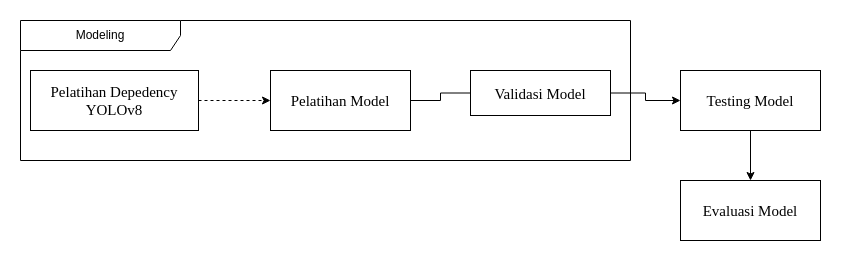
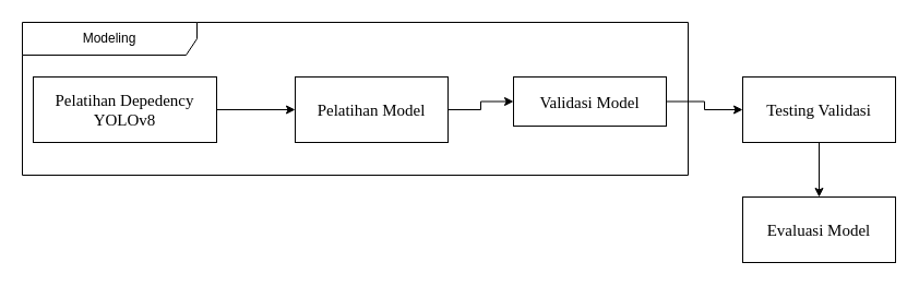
  <mxCell id="0" />
  <mxCell id="1" parent="0" />
  <mxCell id="2" value="Modeling" style="shape=umlFrame;whiteSpace=wrap;html=1;pointerEvents=0;recursiveResize=0;container=1;collapsible=0;width=160;" vertex="1" parent="1"><mxGeometry x="20" y="20" width="610" height="140" as="geometry" /></mxCell>
- <mxCell id="3" style="edgeStyle=orthogonalEdgeStyle;rounded=0;orthogonalLoop=1;jettySize=auto;html=1;entryX=0;entryY=0.5;entryDx=0;entryDy=0;dashed=1;" edge="1" parent="1" source="4" target="6"><mxGeometry relative="1" as="geometry" /></mxCell>
+ <mxCell id="3" style="edgeStyle=orthogonalEdgeStyle;rounded=0;orthogonalLoop=1;jettySize=auto;html=1;entryX=0;entryY=0.5;entryDx=0;entryDy=0;" edge="1" parent="1" source="4" target="6"><mxGeometry relative="1" as="geometry" /></mxCell>
  <mxCell id="4" value="&lt;font style=&quot;font-size: 15px;&quot; face=&quot;Times New Roman&quot;&gt;Pelatihan Depedency YOLOv8&lt;/font&gt;" style="rounded=0;whiteSpace=wrap;html=1;" vertex="1" parent="1"><mxGeometry x="30" y="70" width="168" height="60" as="geometry" /></mxCell>
- <mxCell id="5" style="edgeStyle=orthogonalEdgeStyle;rounded=0;orthogonalLoop=1;jettySize=auto;html=1;entryX=0;entryY=0.5;entryDx=0;entryDy=0;endArrow=none;" edge="1" parent="1" source="6" target="8"><mxGeometry relative="1" as="geometry" /></mxCell>
+ <mxCell id="5" style="edgeStyle=orthogonalEdgeStyle;rounded=0;orthogonalLoop=1;jettySize=auto;html=1;entryX=0;entryY=0.5;entryDx=0;entryDy=0;" edge="1" parent="1" source="6" target="8"><mxGeometry relative="1" as="geometry" /></mxCell>
  <mxCell id="6" value="&lt;font style=&quot;font-size: 15px;&quot; face=&quot;Times New Roman&quot;&gt;Pelatihan Model&lt;/font&gt;" style="rounded=0;whiteSpace=wrap;html=1;" vertex="1" parent="1"><mxGeometry x="270" y="70" width="140" height="60" as="geometry" /></mxCell>
  <mxCell id="7" style="edgeStyle=orthogonalEdgeStyle;rounded=0;orthogonalLoop=1;jettySize=auto;html=1;entryX=0;entryY=0.5;entryDx=0;entryDy=0;" edge="1" parent="1" source="8" target="10"><mxGeometry relative="1" as="geometry" /></mxCell>
  <mxCell id="8" value="&lt;font style=&quot;font-size: 15px;&quot; face=&quot;Times New Roman&quot;&gt;Validasi Model&lt;/font&gt;" style="rounded=0;whiteSpace=wrap;html=1;" vertex="1" parent="1"><mxGeometry x="470" y="70" width="140" height="45" as="geometry" /></mxCell>
  <mxCell id="9" style="edgeStyle=orthogonalEdgeStyle;rounded=0;orthogonalLoop=1;jettySize=auto;html=1;entryX=0.5;entryY=0;entryDx=0;entryDy=0;" edge="1" parent="1" source="10" target="11"><mxGeometry relative="1" as="geometry" /></mxCell>
- <mxCell id="10" value="&lt;font style=&quot;font-size: 15px;&quot; face=&quot;Times New Roman&quot;&gt;Testing Model&lt;/font&gt;" style="rounded=0;whiteSpace=wrap;html=1;" vertex="1" parent="1"><mxGeometry x="680" y="70" width="140" height="60" as="geometry" /></mxCell>
+ <mxCell id="10" value="&lt;font style=&quot;font-size: 15px;&quot; face=&quot;Times New Roman&quot;&gt;Testing Validasi&lt;/font&gt;" style="rounded=0;whiteSpace=wrap;html=1;" vertex="1" parent="1"><mxGeometry x="680" y="70" width="140" height="60" as="geometry" /></mxCell>
  <mxCell id="11" value="&lt;font style=&quot;font-size: 15px;&quot; face=&quot;Times New Roman&quot;&gt;Evaluasi Model&lt;/font&gt;" style="rounded=0;whiteSpace=wrap;html=1;" vertex="1" parent="1"><mxGeometry x="680" y="180" width="140" height="60" as="geometry" /></mxCell>
